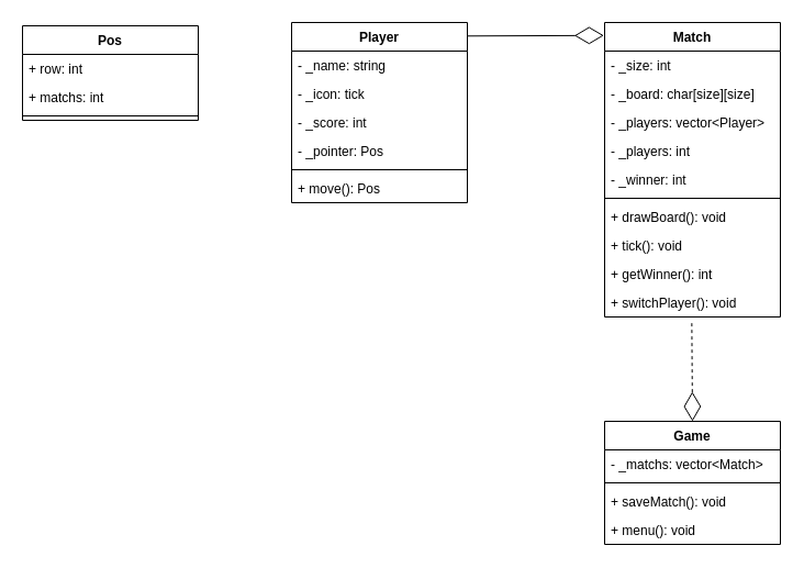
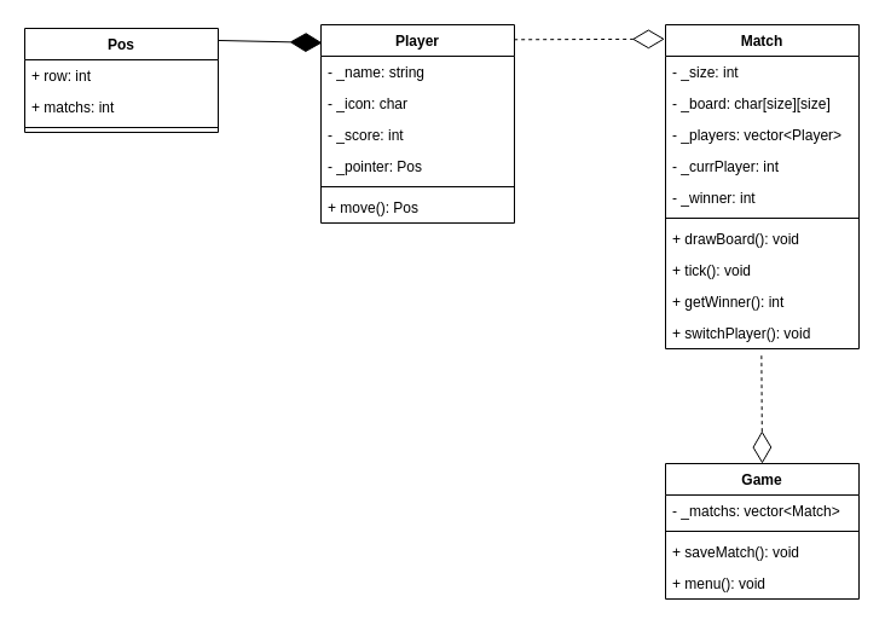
  <mxCell id="0" />
  <mxCell id="1" parent="0" />
  <mxCell id="2" value="Match" style="swimlane;fontStyle=1;align=center;verticalAlign=top;childLayout=stackLayout;horizontal=1;startSize=26;horizontalStack=0;resizeParent=1;resizeParentMax=0;resizeLast=0;collapsible=1;marginBottom=0;" vertex="1" parent="1"><mxGeometry x="550" y="20" width="160" height="268" as="geometry"><mxRectangle x="550" y="17" width="70" height="26" as="alternateBounds" /></mxGeometry></mxCell>
  <mxCell id="3" value="- _size: int" style="text;strokeColor=none;fillColor=none;align=left;verticalAlign=top;spacingLeft=4;spacingRight=4;overflow=hidden;rotatable=0;points=[[0,0.5],[1,0.5]];portConstraint=eastwest;" vertex="1" parent="2"><mxGeometry y="26" width="160" height="26" as="geometry" /></mxCell>
  <mxCell id="4" value="- _board: char[size][size]" style="text;strokeColor=none;fillColor=none;align=left;verticalAlign=top;spacingLeft=4;spacingRight=4;overflow=hidden;rotatable=0;points=[[0,0.5],[1,0.5]];portConstraint=eastwest;" vertex="1" parent="2"><mxGeometry y="52" width="160" height="26" as="geometry" /></mxCell>
  <mxCell id="5" value="- _players: vector&lt;Player&gt;" style="text;strokeColor=none;fillColor=none;align=left;verticalAlign=top;spacingLeft=4;spacingRight=4;overflow=hidden;rotatable=0;points=[[0,0.5],[1,0.5]];portConstraint=eastwest;" vertex="1" parent="2"><mxGeometry y="78" width="160" height="26" as="geometry" /></mxCell>
- <mxCell id="6" value="- _players: int&#10;" style="text;strokeColor=none;fillColor=none;align=left;verticalAlign=top;spacingLeft=4;spacingRight=4;overflow=hidden;rotatable=0;points=[[0,0.5],[1,0.5]];portConstraint=eastwest;" vertex="1" parent="2"><mxGeometry y="104" width="160" height="26" as="geometry" /></mxCell>
+ <mxCell id="6" value="- _currPlayer: int&#10;" style="text;strokeColor=none;fillColor=none;align=left;verticalAlign=top;spacingLeft=4;spacingRight=4;overflow=hidden;rotatable=0;points=[[0,0.5],[1,0.5]];portConstraint=eastwest;" vertex="1" parent="2"><mxGeometry y="104" width="160" height="26" as="geometry" /></mxCell>
  <mxCell id="7" value="- _winner: int" style="text;strokeColor=none;fillColor=none;align=left;verticalAlign=top;spacingLeft=4;spacingRight=4;overflow=hidden;rotatable=0;points=[[0,0.5],[1,0.5]];portConstraint=eastwest;" vertex="1" parent="2"><mxGeometry y="130" width="160" height="26" as="geometry" /></mxCell>
  <mxCell id="8" value="" style="line;strokeWidth=1;fillColor=none;align=left;verticalAlign=middle;spacingTop=-1;spacingLeft=3;spacingRight=3;rotatable=0;labelPosition=right;points=[];portConstraint=eastwest;" vertex="1" parent="2"><mxGeometry y="156" width="160" height="8" as="geometry" /></mxCell>
  <mxCell id="9" value="+ drawBoard(): void " style="text;strokeColor=none;fillColor=none;align=left;verticalAlign=top;spacingLeft=4;spacingRight=4;overflow=hidden;rotatable=0;points=[[0,0.5],[1,0.5]];portConstraint=eastwest;" vertex="1" parent="2"><mxGeometry y="164" width="160" height="26" as="geometry" /></mxCell>
  <mxCell id="10" value="+ tick(): void" style="text;strokeColor=none;fillColor=none;align=left;verticalAlign=top;spacingLeft=4;spacingRight=4;overflow=hidden;rotatable=0;points=[[0,0.5],[1,0.5]];portConstraint=eastwest;" vertex="1" parent="2"><mxGeometry y="190" width="160" height="26" as="geometry" /></mxCell>
  <mxCell id="11" value="+ getWinner(): int" style="text;strokeColor=none;fillColor=none;align=left;verticalAlign=top;spacingLeft=4;spacingRight=4;overflow=hidden;rotatable=0;points=[[0,0.5],[1,0.5]];portConstraint=eastwest;" vertex="1" parent="2"><mxGeometry y="216" width="160" height="26" as="geometry" /></mxCell>
  <mxCell id="12" value="+ switchPlayer(): void" style="text;strokeColor=none;fillColor=none;align=left;verticalAlign=top;spacingLeft=4;spacingRight=4;overflow=hidden;rotatable=0;points=[[0,0.5],[1,0.5]];portConstraint=eastwest;" vertex="1" parent="2"><mxGeometry y="242" width="160" height="26" as="geometry" /></mxCell>
  <mxCell id="13" value="Player" style="swimlane;fontStyle=1;align=center;verticalAlign=top;childLayout=stackLayout;horizontal=1;startSize=26;horizontalStack=0;resizeParent=1;resizeParentMax=0;resizeLast=0;collapsible=1;marginBottom=0;" vertex="1" parent="1"><mxGeometry x="265" y="20" width="160" height="164" as="geometry" /></mxCell>
  <mxCell id="14" value="- _name: string" style="text;strokeColor=none;fillColor=none;align=left;verticalAlign=top;spacingLeft=4;spacingRight=4;overflow=hidden;rotatable=0;points=[[0,0.5],[1,0.5]];portConstraint=eastwest;" vertex="1" parent="13"><mxGeometry y="26" width="160" height="26" as="geometry" /></mxCell>
- <mxCell id="15" value="- _icon: tick" style="text;strokeColor=none;fillColor=none;align=left;verticalAlign=top;spacingLeft=4;spacingRight=4;overflow=hidden;rotatable=0;points=[[0,0.5],[1,0.5]];portConstraint=eastwest;" vertex="1" parent="13"><mxGeometry y="52" width="160" height="26" as="geometry" /></mxCell>
+ <mxCell id="15" value="- _icon: char" style="text;strokeColor=none;fillColor=none;align=left;verticalAlign=top;spacingLeft=4;spacingRight=4;overflow=hidden;rotatable=0;points=[[0,0.5],[1,0.5]];portConstraint=eastwest;" vertex="1" parent="13"><mxGeometry y="52" width="160" height="26" as="geometry" /></mxCell>
  <mxCell id="16" value="- _score: int" style="text;strokeColor=none;fillColor=none;align=left;verticalAlign=top;spacingLeft=4;spacingRight=4;overflow=hidden;rotatable=0;points=[[0,0.5],[1,0.5]];portConstraint=eastwest;" vertex="1" parent="13"><mxGeometry y="78" width="160" height="26" as="geometry" /></mxCell>
  <mxCell id="17" value="- _pointer: Pos" style="text;strokeColor=none;fillColor=none;align=left;verticalAlign=top;spacingLeft=4;spacingRight=4;overflow=hidden;rotatable=0;points=[[0,0.5],[1,0.5]];portConstraint=eastwest;" vertex="1" parent="13"><mxGeometry y="104" width="160" height="26" as="geometry" /></mxCell>
  <mxCell id="18" value="" style="line;strokeWidth=1;fillColor=none;align=left;verticalAlign=middle;spacingTop=-1;spacingLeft=3;spacingRight=3;rotatable=0;labelPosition=right;points=[];portConstraint=eastwest;" vertex="1" parent="13"><mxGeometry y="130" width="160" height="8" as="geometry" /></mxCell>
  <mxCell id="19" value="+ move(): Pos" style="text;strokeColor=none;fillColor=none;align=left;verticalAlign=top;spacingLeft=4;spacingRight=4;overflow=hidden;rotatable=0;points=[[0,0.5],[1,0.5]];portConstraint=eastwest;" vertex="1" parent="13"><mxGeometry y="138" width="160" height="26" as="geometry" /></mxCell>
  <mxCell id="20" value="Pos" style="swimlane;fontStyle=1;align=center;verticalAlign=top;childLayout=stackLayout;horizontal=1;startSize=26;horizontalStack=0;resizeParent=1;resizeParentMax=0;resizeLast=0;collapsible=1;marginBottom=0;" vertex="1" parent="1"><mxGeometry x="20" y="23" width="160" height="86" as="geometry" /></mxCell>
  <mxCell id="21" value="+ row: int" style="text;strokeColor=none;fillColor=none;align=left;verticalAlign=top;spacingLeft=4;spacingRight=4;overflow=hidden;rotatable=0;points=[[0,0.5],[1,0.5]];portConstraint=eastwest;" vertex="1" parent="20"><mxGeometry y="26" width="160" height="26" as="geometry" /></mxCell>
  <mxCell id="22" value="+ matchs: int" style="text;strokeColor=none;fillColor=none;align=left;verticalAlign=top;spacingLeft=4;spacingRight=4;overflow=hidden;rotatable=0;points=[[0,0.5],[1,0.5]];portConstraint=eastwest;" vertex="1" parent="20"><mxGeometry y="52" width="160" height="26" as="geometry" /></mxCell>
  <mxCell id="23" value="" style="line;strokeWidth=1;fillColor=none;align=left;verticalAlign=middle;spacingTop=-1;spacingLeft=3;spacingRight=3;rotatable=0;labelPosition=right;points=[];portConstraint=eastwest;" vertex="1" parent="20"><mxGeometry y="78" width="160" height="8" as="geometry" /></mxCell>
- <mxCell id="25" value="" style="endArrow=diamondThin;endFill=0;endSize=24;html=1;rounded=0;exitX=0.998;exitY=0.075;exitDx=0;exitDy=0;entryX=-0.004;entryY=0.044;entryDx=0;entryDy=0;exitPerimeter=0;entryPerimeter=0;" edge="1" parent="1" source="13" target="2"><mxGeometry width="160" relative="1" as="geometry"><mxPoint x="340" y="183" as="sourcePoint" /><mxPoint x="500" y="183" as="targetPoint" /></mxGeometry></mxCell>
+ <mxCell id="24" value="" style="endArrow=diamondThin;endFill=1;endSize=24;html=1;rounded=0;exitX=1;exitY=0.116;exitDx=0;exitDy=0;entryX=0.006;entryY=0.091;entryDx=0;entryDy=0;entryPerimeter=0;exitPerimeter=0;" edge="1" parent="1" source="20" target="13"><mxGeometry width="160" relative="1" as="geometry"><mxPoint x="340" y="183" as="sourcePoint" /><mxPoint x="260" y="55" as="targetPoint" /></mxGeometry></mxCell>
+ <mxCell id="25" value="" style="endArrow=diamondThin;endFill=0;endSize=24;html=1;rounded=0;exitX=0.998;exitY=0.075;exitDx=0;exitDy=0;entryX=-0.004;entryY=0.044;entryDx=0;entryDy=0;exitPerimeter=0;entryPerimeter=0;dashed=1;" edge="1" parent="1" source="13" target="2"><mxGeometry width="160" relative="1" as="geometry"><mxPoint x="340" y="183" as="sourcePoint" /><mxPoint x="500" y="183" as="targetPoint" /></mxGeometry></mxCell>
  <mxCell id="26" value="Game" style="swimlane;fontStyle=1;align=center;verticalAlign=top;childLayout=stackLayout;horizontal=1;startSize=26;horizontalStack=0;resizeParent=1;resizeParentMax=0;resizeLast=0;collapsible=1;marginBottom=0;" vertex="1" parent="1"><mxGeometry x="550" y="383" width="160" height="112" as="geometry" /></mxCell>
  <mxCell id="27" value="- _matchs: vector&lt;Match&gt;" style="text;strokeColor=none;fillColor=none;align=left;verticalAlign=top;spacingLeft=4;spacingRight=4;overflow=hidden;rotatable=0;points=[[0,0.5],[1,0.5]];portConstraint=eastwest;" vertex="1" parent="26"><mxGeometry y="26" width="160" height="26" as="geometry" /></mxCell>
  <mxCell id="28" value="" style="line;strokeWidth=1;fillColor=none;align=left;verticalAlign=middle;spacingTop=-1;spacingLeft=3;spacingRight=3;rotatable=0;labelPosition=right;points=[];portConstraint=eastwest;" vertex="1" parent="26"><mxGeometry y="52" width="160" height="8" as="geometry" /></mxCell>
  <mxCell id="29" value="+ saveMatch(): void" style="text;strokeColor=none;fillColor=none;align=left;verticalAlign=top;spacingLeft=4;spacingRight=4;overflow=hidden;rotatable=0;points=[[0,0.5],[1,0.5]];portConstraint=eastwest;" vertex="1" parent="26"><mxGeometry y="60" width="160" height="26" as="geometry" /></mxCell>
  <mxCell id="30" value="+ menu(): void" style="text;strokeColor=none;fillColor=none;align=left;verticalAlign=top;spacingLeft=4;spacingRight=4;overflow=hidden;rotatable=0;points=[[0,0.5],[1,0.5]];portConstraint=eastwest;" vertex="1" parent="26"><mxGeometry y="86" width="160" height="26" as="geometry" /></mxCell>
  <mxCell id="31" value="" style="endArrow=diamondThin;endFill=0;endSize=24;html=1;rounded=0;entryX=0.5;entryY=0;entryDx=0;entryDy=0;exitX=0.496;exitY=1.218;exitDx=0;exitDy=0;exitPerimeter=0;dashed=1;" edge="1" parent="1" source="12" target="26"><mxGeometry width="160" relative="1" as="geometry"><mxPoint x="630" y="316.34" as="sourcePoint" /><mxPoint x="500" y="283" as="targetPoint" /></mxGeometry></mxCell>
